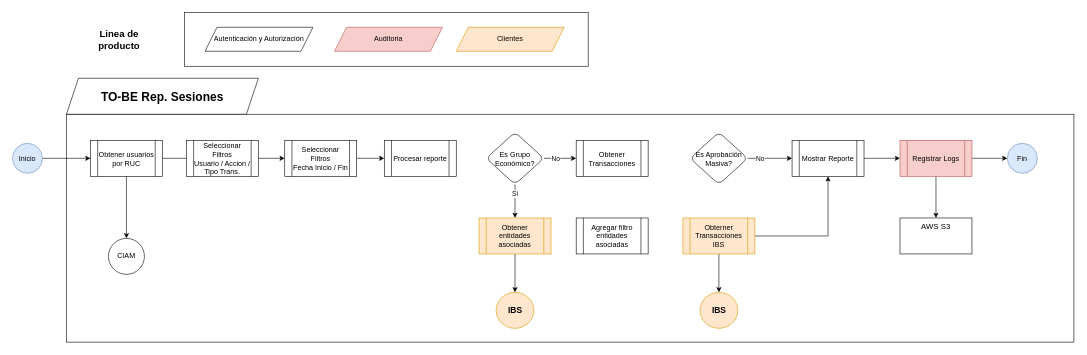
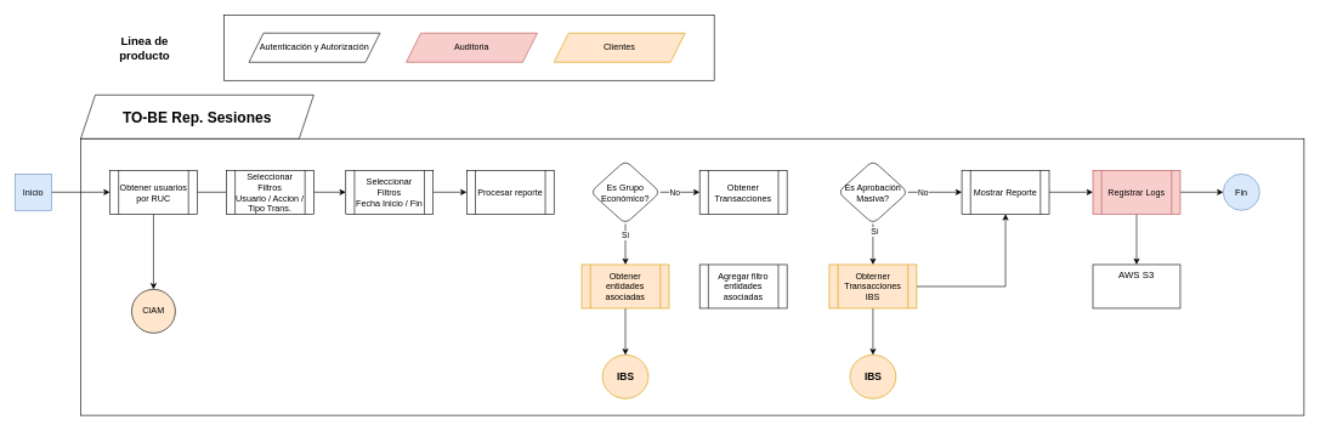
  <mxCell id="0" />
  <mxCell id="1" parent="0" />
  <mxCell id="2" value="" style="rounded=0;whiteSpace=wrap;html=1;" parent="1" vertex="1"><mxGeometry x="110" y="190" width="1680" height="380" as="geometry" /></mxCell>
  <mxCell id="3" style="edgeStyle=orthogonalEdgeStyle;rounded=0;orthogonalLoop=1;jettySize=auto;html=1;" parent="1" source="4" target="7" edge="1"><mxGeometry relative="1" as="geometry" /></mxCell>
- <mxCell id="4" value="Inicio" style="ellipse;whiteSpace=wrap;html=1;aspect=fixed;fillColor=#dae8fc;strokeColor=#6c8ebf;" parent="1" vertex="1"><mxGeometry x="20" y="238.5" width="50" height="50" as="geometry" /></mxCell>
+ <mxCell id="4" value="Inicio" style="whiteSpace=wrap;html=1;aspect=fixed;fillColor=#dae8fc;strokeColor=#6c8ebf;rounded=0;" parent="1" vertex="1"><mxGeometry x="20" y="238.5" width="50" height="50" as="geometry" /></mxCell>
  <mxCell id="5" value="" style="edgeStyle=orthogonalEdgeStyle;rounded=0;orthogonalLoop=1;jettySize=auto;html=1;endArrow=none;" parent="1" source="7" target="9" edge="1"><mxGeometry relative="1" as="geometry" /></mxCell>
  <mxCell id="6" style="edgeStyle=orthogonalEdgeStyle;rounded=0;orthogonalLoop=1;jettySize=auto;html=1;" parent="1" source="7" target="35" edge="1"><mxGeometry relative="1" as="geometry" /></mxCell>
  <mxCell id="7" value="Obtener usuarios&lt;div&gt;por RUC&lt;/div&gt;" style="shape=process;whiteSpace=wrap;html=1;backgroundOutline=1;" parent="1" vertex="1"><mxGeometry x="150" y="233.5" width="120" height="60" as="geometry" /></mxCell>
  <mxCell id="8" value="" style="edgeStyle=orthogonalEdgeStyle;rounded=0;orthogonalLoop=1;jettySize=auto;html=1;" parent="1" source="9" target="11" edge="1"><mxGeometry relative="1" as="geometry" /></mxCell>
  <mxCell id="9" value="Seleccionar Filtros&lt;div&gt;Usuario / Accion / Tipo Trans.&lt;/div&gt;" style="shape=process;whiteSpace=wrap;html=1;backgroundOutline=1;" parent="1" vertex="1"><mxGeometry x="310" y="233.5" width="120" height="60" as="geometry" /></mxCell>
  <mxCell id="10" value="" style="edgeStyle=orthogonalEdgeStyle;rounded=0;orthogonalLoop=1;jettySize=auto;html=1;" parent="1" source="11" target="12" edge="1"><mxGeometry relative="1" as="geometry" /></mxCell>
  <mxCell id="11" value="Seleccionar&lt;div&gt;Filtros&lt;div&gt;Fecha Inicio / Fin&lt;/div&gt;&lt;/div&gt;" style="shape=process;whiteSpace=wrap;html=1;backgroundOutline=1;" parent="1" vertex="1"><mxGeometry x="474" y="233.5" width="120" height="60" as="geometry" /></mxCell>
  <mxCell id="12" value="Procesar reporte" style="shape=process;whiteSpace=wrap;html=1;backgroundOutline=1;" parent="1" vertex="1"><mxGeometry x="640" y="233.5" width="120" height="60" as="geometry" /></mxCell>
  <mxCell id="13" style="edgeStyle=orthogonalEdgeStyle;rounded=0;orthogonalLoop=1;jettySize=auto;html=1;" parent="1" source="15" target="19" edge="1"><mxGeometry relative="1" as="geometry" /></mxCell>
  <mxCell id="14" value="No" style="edgeLabel;html=1;align=center;verticalAlign=middle;resizable=0;points=[];" parent="13" vertex="1" connectable="0"><mxGeometry x="-0.296" y="1" relative="1" as="geometry"><mxPoint y="1" as="offset" /></mxGeometry></mxCell>
  <mxCell id="15" value="Es Grupo Económico?" style="rhombus;whiteSpace=wrap;html=1;rounded=1;glass=0;strokeWidth=1;shadow=0;" parent="1" vertex="1"><mxGeometry x="810" y="220" width="96" height="87" as="geometry" /></mxCell>
  <mxCell id="16" value="" style="edgeStyle=orthogonalEdgeStyle;rounded=0;orthogonalLoop=1;jettySize=auto;html=1;exitX=0.5;exitY=1;exitDx=0;exitDy=0;" parent="1" source="15" target="32" edge="1"><mxGeometry relative="1" as="geometry" /></mxCell>
  <mxCell id="17" value="Si" style="edgeLabel;html=1;align=center;verticalAlign=middle;resizable=0;points=[];" parent="16" vertex="1" connectable="0"><mxGeometry x="-0.464" y="-1" relative="1" as="geometry"><mxPoint as="offset" /></mxGeometry></mxCell>
  <mxCell id="18" value="Agregar filtro entidades asociadas" style="shape=process;whiteSpace=wrap;html=1;backgroundOutline=1;" parent="1" vertex="1"><mxGeometry x="960" y="363" width="120" height="60" as="geometry" /></mxCell>
  <mxCell id="19" value="Obtener Transacciones" style="shape=process;whiteSpace=wrap;html=1;backgroundOutline=1;" parent="1" vertex="1"><mxGeometry x="960" y="233.5" width="120" height="60" as="geometry" /></mxCell>
+ <mxCell id="20" style="edgeStyle=orthogonalEdgeStyle;rounded=0;orthogonalLoop=1;jettySize=auto;html=1;" parent="1" source="24" target="27" edge="1"><mxGeometry relative="1" as="geometry" /></mxCell>
+ <mxCell id="21" value="Si" style="edgeLabel;html=1;align=center;verticalAlign=middle;resizable=0;points=[];" parent="20" vertex="1" connectable="0"><mxGeometry x="-0.648" y="1" relative="1" as="geometry"><mxPoint as="offset" /></mxGeometry></mxCell>
  <mxCell id="22" style="edgeStyle=orthogonalEdgeStyle;rounded=0;orthogonalLoop=1;jettySize=auto;html=1;" parent="1" source="24" target="29" edge="1"><mxGeometry relative="1" as="geometry" /></mxCell>
  <mxCell id="23" value="No" style="edgeLabel;html=1;align=center;verticalAlign=middle;resizable=0;points=[];" parent="22" vertex="1" connectable="0"><mxGeometry x="-0.46" relative="1" as="geometry"><mxPoint y="1" as="offset" /></mxGeometry></mxCell>
  <mxCell id="24" value="Es Aprobación Masiva?" style="rhombus;whiteSpace=wrap;html=1;rounded=1;glass=0;strokeWidth=1;shadow=0;" parent="1" vertex="1"><mxGeometry x="1150" y="220" width="96" height="87" as="geometry" /></mxCell>
  <mxCell id="25" value="" style="edgeStyle=orthogonalEdgeStyle;rounded=0;orthogonalLoop=1;jettySize=auto;html=1;" parent="1" source="27" target="29" edge="1"><mxGeometry relative="1" as="geometry" /></mxCell>
  <mxCell id="26" style="edgeStyle=orthogonalEdgeStyle;rounded=0;orthogonalLoop=1;jettySize=auto;html=1;" parent="1" source="27" target="30" edge="1"><mxGeometry relative="1" as="geometry" /></mxCell>
  <mxCell id="27" value="Obterner Transacciones IBS" style="shape=process;whiteSpace=wrap;html=1;backgroundOutline=1;fillColor=#ffe6cc;strokeColor=#d79b00;" parent="1" vertex="1"><mxGeometry x="1138" y="363" width="120" height="60" as="geometry" /></mxCell>
  <mxCell id="28" style="edgeStyle=orthogonalEdgeStyle;rounded=0;orthogonalLoop=1;jettySize=auto;html=1;entryX=0;entryY=0.5;entryDx=0;entryDy=0;" parent="1" source="29" target="38" edge="1"><mxGeometry relative="1" as="geometry" /></mxCell>
  <mxCell id="29" value="Mostrar Reporte" style="shape=process;whiteSpace=wrap;html=1;backgroundOutline=1;" parent="1" vertex="1"><mxGeometry x="1320" y="233.5" width="120" height="60" as="geometry" /></mxCell>
  <mxCell id="30" value="IBS" style="ellipse;whiteSpace=wrap;html=1;fillColor=#ffe6cc;strokeColor=#d79b00;rounded=1;glass=0;strokeWidth=1;shadow=0;fontSize=14;fontStyle=1" parent="1" vertex="1"><mxGeometry x="1166.5" y="487" width="63" height="60" as="geometry" /></mxCell>
  <mxCell id="31" style="edgeStyle=orthogonalEdgeStyle;rounded=0;orthogonalLoop=1;jettySize=auto;html=1;" parent="1" source="32" target="33" edge="1"><mxGeometry relative="1" as="geometry" /></mxCell>
  <mxCell id="32" value="Obtener entidades asociadas" style="shape=process;whiteSpace=wrap;html=1;backgroundOutline=1;fillColor=#ffe6cc;strokeColor=#d79b00;" parent="1" vertex="1"><mxGeometry x="798" y="363" width="120" height="60" as="geometry" /></mxCell>
  <mxCell id="33" value="IBS" style="ellipse;whiteSpace=wrap;html=1;fillColor=#ffe6cc;strokeColor=#d79b00;rounded=1;glass=0;strokeWidth=1;shadow=0;fontSize=14;fontStyle=1" parent="1" vertex="1"><mxGeometry x="826.5" y="487" width="63" height="60" as="geometry" /></mxCell>
  <mxCell id="34" value="Fin" style="ellipse;whiteSpace=wrap;html=1;aspect=fixed;fillColor=#dae8fc;strokeColor=#6c8ebf;" parent="1" vertex="1"><mxGeometry x="1679" y="238.5" width="50" height="50" as="geometry" /></mxCell>
- <mxCell id="35" value="CIAM" style="ellipse;whiteSpace=wrap;html=1;" parent="1" vertex="1"><mxGeometry x="180" y="397" width="60" height="60" as="geometry" /></mxCell>
+ <mxCell id="35" value="CIAM" style="ellipse;whiteSpace=wrap;html=1;fillColor=#ffe6cc;" parent="1" vertex="1"><mxGeometry x="180" y="397" width="60" height="60" as="geometry" /></mxCell>
  <mxCell id="36" style="edgeStyle=orthogonalEdgeStyle;rounded=0;orthogonalLoop=1;jettySize=auto;html=1;entryX=0;entryY=0.5;entryDx=0;entryDy=0;" parent="1" source="38" target="34" edge="1"><mxGeometry relative="1" as="geometry" /></mxCell>
  <mxCell id="37" style="edgeStyle=orthogonalEdgeStyle;rounded=0;orthogonalLoop=1;jettySize=auto;html=1;" parent="1" source="38" target="39" edge="1"><mxGeometry relative="1" as="geometry" /></mxCell>
  <mxCell id="38" value="Registrar Logs" style="shape=process;whiteSpace=wrap;html=1;backgroundOutline=1;fillColor=#f8cecc;strokeColor=#b85450;" parent="1" vertex="1"><mxGeometry x="1500" y="233.5" width="120" height="60" as="geometry" /></mxCell>
  <mxCell id="39" value="&lt;span style=&quot;text-wrap: nowrap;&quot;&gt;&lt;font style=&quot;font-size: 13px;&quot;&gt;AWS S3&lt;/font&gt;&lt;/span&gt;" style="whiteSpace=wrap;html=1;verticalAlign=top;dashed=0;" parent="1" vertex="1"><mxGeometry x="1500" y="363" width="120" height="60" as="geometry" /></mxCell>
  <mxCell id="40" value="&lt;b&gt;&lt;font style=&quot;font-size: 20px;&quot;&gt;TO-BE&amp;nbsp;&lt;/font&gt;&lt;/b&gt;&lt;b&gt;&lt;font style=&quot;font-size: 20px;&quot;&gt;Rep. Sesiones&lt;/font&gt;&lt;/b&gt;" style="shape=parallelogram;perimeter=parallelogramPerimeter;whiteSpace=wrap;html=1;fixedSize=1;" parent="1" vertex="1"><mxGeometry x="110" y="130" width="320" height="60" as="geometry" /></mxCell>
  <mxCell id="41" value="" style="rounded=0;whiteSpace=wrap;html=1;" vertex="1" parent="1"><mxGeometry x="307" y="20" width="673" height="90" as="geometry" /></mxCell>
  <mxCell id="42" value="Autenticación y Autorización" style="shape=parallelogram;perimeter=parallelogramPerimeter;whiteSpace=wrap;html=1;fixedSize=1;" vertex="1" parent="1"><mxGeometry x="341" y="45" width="180" height="40" as="geometry" /></mxCell>
  <mxCell id="43" value="Auditoria" style="shape=parallelogram;perimeter=parallelogramPerimeter;whiteSpace=wrap;html=1;fixedSize=1;fillColor=#f8cecc;strokeColor=#b85450;" vertex="1" parent="1"><mxGeometry x="557" y="45" width="180" height="40" as="geometry" /></mxCell>
  <mxCell id="44" value="Linea de producto" style="text;html=1;align=center;verticalAlign=middle;whiteSpace=wrap;rounded=0;fontSize=16;fontStyle=1" vertex="1" parent="1"><mxGeometry x="160" y="50" width="76" height="30" as="geometry" /></mxCell>
  <mxCell id="45" value="Clientes" style="shape=parallelogram;perimeter=parallelogramPerimeter;whiteSpace=wrap;html=1;fixedSize=1;fillColor=#ffe6cc;strokeColor=#d79b00;" vertex="1" parent="1"><mxGeometry x="760" y="45" width="180" height="40" as="geometry" /></mxCell>
